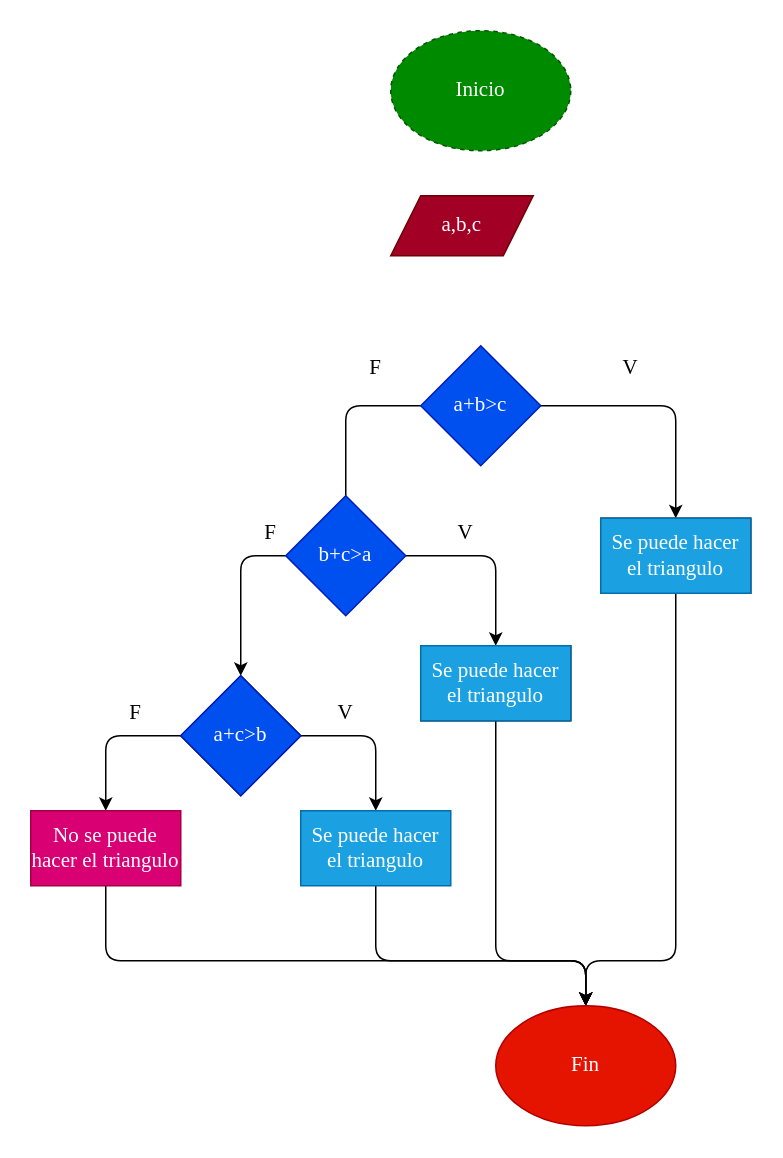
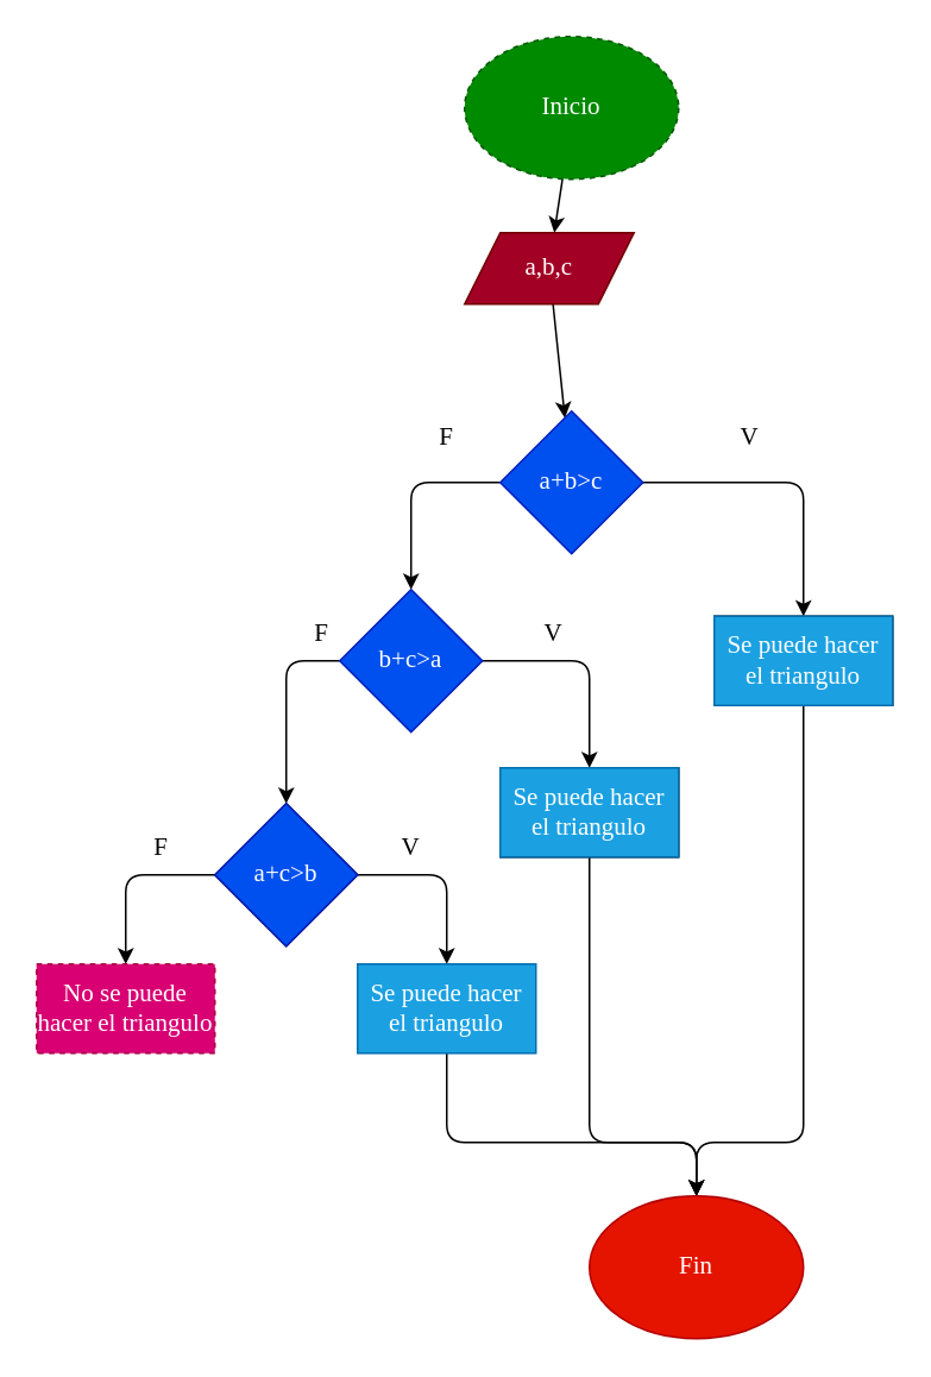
  <mxCell id="0" />
  <mxCell id="1" parent="0" />
+ <mxCell id="2" value="" style="edgeStyle=none;html=1;fontFamily=Comic Sans MS;fontSize=14;" edge="1" parent="1" source="3" target="5"><mxGeometry relative="1" as="geometry" /></mxCell>
  <mxCell id="3" value="Inicio" style="ellipse;whiteSpace=wrap;html=1;fontFamily=Comic Sans MS;fontSize=14;fillColor=#008a00;fontColor=#ffffff;strokeColor=#005700;dashed=1;" vertex="1" parent="1"><mxGeometry x="260" y="20" width="120" height="80" as="geometry" /></mxCell>
+ <mxCell id="4" value="" style="edgeStyle=none;html=1;fontFamily=Comic Sans MS;fontSize=14;" edge="1" parent="1" source="5" target="8"><mxGeometry relative="1" as="geometry" /></mxCell>
  <mxCell id="5" value="a,b,c" style="shape=parallelogram;perimeter=parallelogramPerimeter;whiteSpace=wrap;html=1;fixedSize=1;fontFamily=Comic Sans MS;fontSize=14;fillColor=#a20025;fontColor=#ffffff;strokeColor=#6F0000;" vertex="1" parent="1"><mxGeometry x="260" y="130" width="95" height="40" as="geometry" /></mxCell>
  <mxCell id="6" style="edgeStyle=none;html=1;entryX=0.5;entryY=0;entryDx=0;entryDy=0;fontFamily=Comic Sans MS;fontSize=14;" edge="1" parent="1" source="8" target="13"><mxGeometry relative="1" as="geometry"><Array as="points"><mxPoint x="450" y="270" /></Array></mxGeometry></mxCell>
- <mxCell id="7" style="edgeStyle=none;html=1;entryX=0.5;entryY=0;entryDx=0;entryDy=0;fontFamily=Comic Sans MS;fontSize=14;endArrow=none;" edge="1" parent="1" source="8" target="11"><mxGeometry relative="1" as="geometry"><Array as="points"><mxPoint x="230" y="270" /></Array></mxGeometry></mxCell>
+ <mxCell id="7" style="edgeStyle=none;html=1;entryX=0.5;entryY=0;entryDx=0;entryDy=0;fontFamily=Comic Sans MS;fontSize=14;" edge="1" parent="1" source="8" target="11"><mxGeometry relative="1" as="geometry"><Array as="points"><mxPoint x="230" y="270" /></Array></mxGeometry></mxCell>
  <mxCell id="8" value="a+b&amp;gt;c" style="rhombus;whiteSpace=wrap;html=1;fontFamily=Comic Sans MS;fontSize=14;fillColor=#0050ef;fontColor=#ffffff;strokeColor=#001DBC;" vertex="1" parent="1"><mxGeometry x="280" y="230" width="80" height="80" as="geometry" /></mxCell>
  <mxCell id="9" style="edgeStyle=none;html=1;entryX=0.5;entryY=0;entryDx=0;entryDy=0;fontFamily=Comic Sans MS;fontSize=14;" edge="1" parent="1" source="11" target="16"><mxGeometry relative="1" as="geometry"><Array as="points"><mxPoint x="160" y="370" /></Array></mxGeometry></mxCell>
  <mxCell id="10" style="edgeStyle=none;html=1;entryX=0.5;entryY=0;entryDx=0;entryDy=0;fontFamily=Comic Sans MS;fontSize=14;" edge="1" parent="1" source="11" target="18"><mxGeometry relative="1" as="geometry"><Array as="points"><mxPoint x="330" y="370" /></Array></mxGeometry></mxCell>
  <mxCell id="11" value="b+c&amp;gt;a" style="rhombus;whiteSpace=wrap;html=1;fontFamily=Comic Sans MS;fontSize=14;fillColor=#0050ef;fontColor=#ffffff;strokeColor=#001DBC;" vertex="1" parent="1"><mxGeometry x="190" y="330" width="80" height="80" as="geometry" /></mxCell>
  <mxCell id="12" style="edgeStyle=none;html=1;entryX=0.5;entryY=0;entryDx=0;entryDy=0;fontFamily=Comic Sans MS;fontSize=14;" edge="1" parent="1" source="13" target="23"><mxGeometry relative="1" as="geometry"><Array as="points"><mxPoint x="450" y="640" /><mxPoint x="390" y="640" /></Array></mxGeometry></mxCell>
  <mxCell id="13" value="Se puede hacer el triangulo" style="rounded=0;whiteSpace=wrap;html=1;fontFamily=Comic Sans MS;fontSize=14;" vertex="1" parent="1"><mxGeometry x="400" y="345" width="100" height="50" as="geometry" /></mxCell>
  <mxCell id="14" style="edgeStyle=none;html=1;entryX=0.5;entryY=0;entryDx=0;entryDy=0;fontFamily=Comic Sans MS;fontSize=14;" edge="1" parent="1" source="16" target="22"><mxGeometry relative="1" as="geometry"><Array as="points"><mxPoint y="490" x="70" /></Array></mxGeometry></mxCell>
  <mxCell id="15" style="edgeStyle=none;html=1;entryX=0.5;entryY=0;entryDx=0;entryDy=0;fontFamily=Comic Sans MS;fontSize=14;" edge="1" parent="1" source="16" target="20"><mxGeometry relative="1" as="geometry"><Array as="points"><mxPoint x="250" y="490" /></Array></mxGeometry></mxCell>
  <mxCell id="16" value="a+c&amp;gt;b" style="rhombus;whiteSpace=wrap;html=1;fontFamily=Comic Sans MS;fontSize=14;" vertex="1" parent="1"><mxGeometry x="120" y="450" width="80" height="80" as="geometry" /></mxCell>
  <mxCell id="17" style="edgeStyle=none;html=1;entryX=0.5;entryY=0;entryDx=0;entryDy=0;fontFamily=Comic Sans MS;fontSize=14;" edge="1" parent="1" source="18" target="23"><mxGeometry relative="1" as="geometry"><Array as="points"><mxPoint x="330" y="640" /><mxPoint x="390" y="640" /></Array></mxGeometry></mxCell>
  <mxCell id="18" value="&lt;span&gt;Se puede hacer el triangulo&lt;/span&gt;" style="rounded=0;whiteSpace=wrap;html=1;fontFamily=Comic Sans MS;fontSize=14;" vertex="1" parent="1"><mxGeometry x="280" y="430" width="100" height="50" as="geometry" /></mxCell>
  <mxCell id="19" style="edgeStyle=none;html=1;entryX=0.5;entryY=0;entryDx=0;entryDy=0;fontFamily=Comic Sans MS;fontSize=14;" edge="1" parent="1" source="20" target="23"><mxGeometry relative="1" as="geometry"><Array as="points"><mxPoint x="250" y="640" /><mxPoint x="390" y="640" /></Array></mxGeometry></mxCell>
  <mxCell id="20" value="Se puede hacer el triangulo" style="rounded=0;whiteSpace=wrap;html=1;fontFamily=Comic Sans MS;fontSize=14;fillColor=#1ba1e2;fontColor=#ffffff;strokeColor=#006EAF;" vertex="1" parent="1"><mxGeometry x="200" y="540" width="100" height="50" as="geometry" /></mxCell>
- <mxCell id="21" style="edgeStyle=none;html=1;entryX=0.5;entryY=0;entryDx=0;entryDy=0;fontFamily=Comic Sans MS;fontSize=14;" edge="1" parent="1" source="22" target="23"><mxGeometry relative="1" as="geometry"><Array as="points"><mxPoint y="640" x="70" /><mxPoint x="390" y="640" /></Array></mxGeometry></mxCell>
- <mxCell id="22" value="No se puede hacer el triangulo" style="rounded=0;whiteSpace=wrap;html=1;fontFamily=Comic Sans MS;fontSize=14;fillColor=#d80073;fontColor=#ffffff;strokeColor=#A50040;" vertex="1" parent="1"><mxGeometry x="20" y="540" width="100" height="50" as="geometry" /></mxCell>
+ <mxCell id="22" value="No se puede hacer el triangulo" style="rounded=0;whiteSpace=wrap;html=1;fontFamily=Comic Sans MS;fontSize=14;fillColor=#d80073;fontColor=#ffffff;strokeColor=#A50040;dashed=1;" vertex="1" parent="1"><mxGeometry x="20" y="540" width="100" height="50" as="geometry" /></mxCell>
  <mxCell id="23" value="Fin" style="ellipse;whiteSpace=wrap;html=1;fontFamily=Comic Sans MS;fontSize=14;fillColor=#e51400;fontColor=#ffffff;strokeColor=#B20000;" vertex="1" parent="1"><mxGeometry x="330" y="670" width="120" height="80" as="geometry" /></mxCell>
  <mxCell id="24" value="F" style="text;html=1;strokeColor=none;fillColor=none;align=center;verticalAlign=middle;whiteSpace=wrap;rounded=0;fontFamily=Comic Sans MS;fontSize=14;" vertex="1" parent="1"><mxGeometry x="220" y="230" width="60" height="30" as="geometry" /></mxCell>
  <mxCell id="25" value="F" style="text;html=1;strokeColor=none;fillColor=none;align=center;verticalAlign=middle;whiteSpace=wrap;rounded=0;fontFamily=Comic Sans MS;fontSize=14;" vertex="1" parent="1"><mxGeometry x="60" y="460" width="60" height="30" as="geometry" /></mxCell>
  <mxCell id="26" value="F" style="text;html=1;strokeColor=none;fillColor=none;align=center;verticalAlign=middle;whiteSpace=wrap;rounded=0;fontFamily=Comic Sans MS;fontSize=14;" vertex="1" parent="1"><mxGeometry x="150" y="340" width="60" height="30" as="geometry" /></mxCell>
  <mxCell id="27" value="V" style="text;html=1;strokeColor=none;fillColor=none;align=center;verticalAlign=middle;whiteSpace=wrap;rounded=0;fontFamily=Comic Sans MS;fontSize=14;" vertex="1" parent="1"><mxGeometry x="390" y="230" width="60" height="30" as="geometry" /></mxCell>
  <mxCell id="28" value="V" style="text;html=1;strokeColor=none;fillColor=none;align=center;verticalAlign=middle;whiteSpace=wrap;rounded=0;fontFamily=Comic Sans MS;fontSize=14;" vertex="1" parent="1"><mxGeometry x="200" y="460" width="60" height="30" as="geometry" /></mxCell>
  <mxCell id="29" value="V" style="text;html=1;strokeColor=none;fillColor=none;align=center;verticalAlign=middle;whiteSpace=wrap;rounded=0;fontFamily=Comic Sans MS;fontSize=14;" vertex="1" parent="1"><mxGeometry x="280" y="340" width="60" height="30" as="geometry" /></mxCell>
  <mxCell id="30" value="a+c&amp;gt;b" style="rhombus;whiteSpace=wrap;html=1;fontFamily=Comic Sans MS;fontSize=14;fillColor=#0050ef;fontColor=#ffffff;strokeColor=#001DBC;" vertex="1" parent="1"><mxGeometry x="120" y="450" width="80" height="80" as="geometry" /></mxCell>
  <mxCell id="31" value="Se puede hacer el triangulo" style="rounded=0;whiteSpace=wrap;html=1;fontFamily=Comic Sans MS;fontSize=14;fillColor=#1ba1e2;fontColor=#ffffff;strokeColor=#006EAF;" vertex="1" parent="1"><mxGeometry x="400" y="345" width="100" height="50" as="geometry" /></mxCell>
  <mxCell id="32" value="&lt;span&gt;Se puede hacer el triangulo&lt;/span&gt;" style="rounded=0;whiteSpace=wrap;html=1;fontFamily=Comic Sans MS;fontSize=14;fillColor=#1ba1e2;fontColor=#ffffff;strokeColor=#006EAF;" vertex="1" parent="1"><mxGeometry x="280" y="430" width="100" height="50" as="geometry" /></mxCell>
